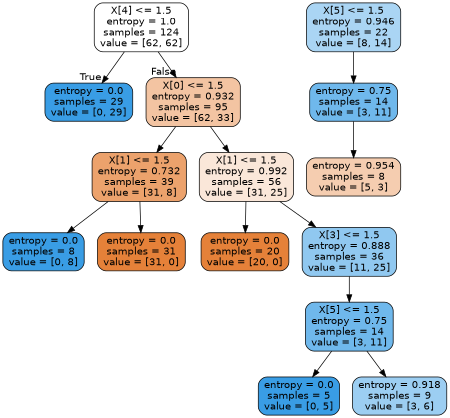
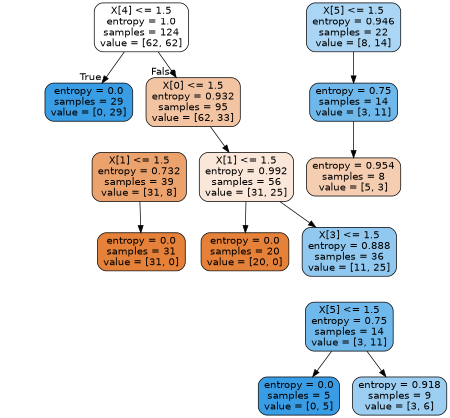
  digraph {
    node [color=black fillcolor="#399de5" fontname=helvetica shape=box style="filled, rounded"]
    edge [fontname=helvetica]
    n1 [fillcolor="#ffffff" label="X[4] <= 1.5\nentropy = 1.0\nsamples = 124\nvalue = [62, 62]"]
    n2 [label="entropy = 0.0\nsamples = 29\nvalue = [0, 29]"]
    n3 [fillcolor="#f3c4a2" label="X[0] <= 1.5\nentropy = 0.932\nsamples = 95\nvalue = [62, 33]"]
    n4 [fillcolor="#eca26c" label="X[1] <= 1.5\nentropy = 0.732\nsamples = 39\nvalue = [31, 8]"]
    n5 [fillcolor="#fae7d9" label="X[1] <= 1.5\nentropy = 0.992\nsamples = 56\nvalue = [31, 25]"]
-   n6 [label="entropy = 0.0\nsamples = 8\nvalue = [0, 8]"]
    n7 [fillcolor="#e58139" label="entropy = 0.0\nsamples = 31\nvalue = [31, 0]"]
    n8 [fillcolor="#e58139" label="entropy = 0.0\nsamples = 20\nvalue = [20, 0]"]
    n9 [fillcolor="#90c8f0" label="X[3] <= 1.5\nentropy = 0.888\nsamples = 36\nvalue = [11, 25]"]
    n10 [fillcolor="#6fb8ec" label="X[5] <= 1.5\nentropy = 0.75\nsamples = 14\nvalue = [3, 11]"]
    n11 [label="entropy = 0.0\nsamples = 5\nvalue = [0, 5]"]
    n12 [fillcolor="#9ccef2" label="entropy = 0.918\nsamples = 9\nvalue = [3, 6]"]
    n13 [fillcolor="#aad5f4" label="X[5] <= 1.5\nentropy = 0.946\nsamples = 22\nvalue = [8, 14]"]
    n14 [fillcolor="#6fb8ec" label="entropy = 0.75\nsamples = 14\nvalue = [3, 11]"]
    n15 [fillcolor="#f5cdb0" label="entropy = 0.954\nsamples = 8\nvalue = [5, 3]"]
    n1 -> n2 [headlabel=True labelangle=45 labeldistance=2.5]
    n1 -> n3 [headlabel=False labelangle=-45 labeldistance=2.5]
-   n3 -> n4
    n3 -> n5
-   n4 -> n6
    n4 -> n7
    n5 -> n8
    n5 -> n9
-   n9 -> n10
    n10 -> n11
    n10 -> n12
    n13 -> n14
    n14 -> n15
  }
